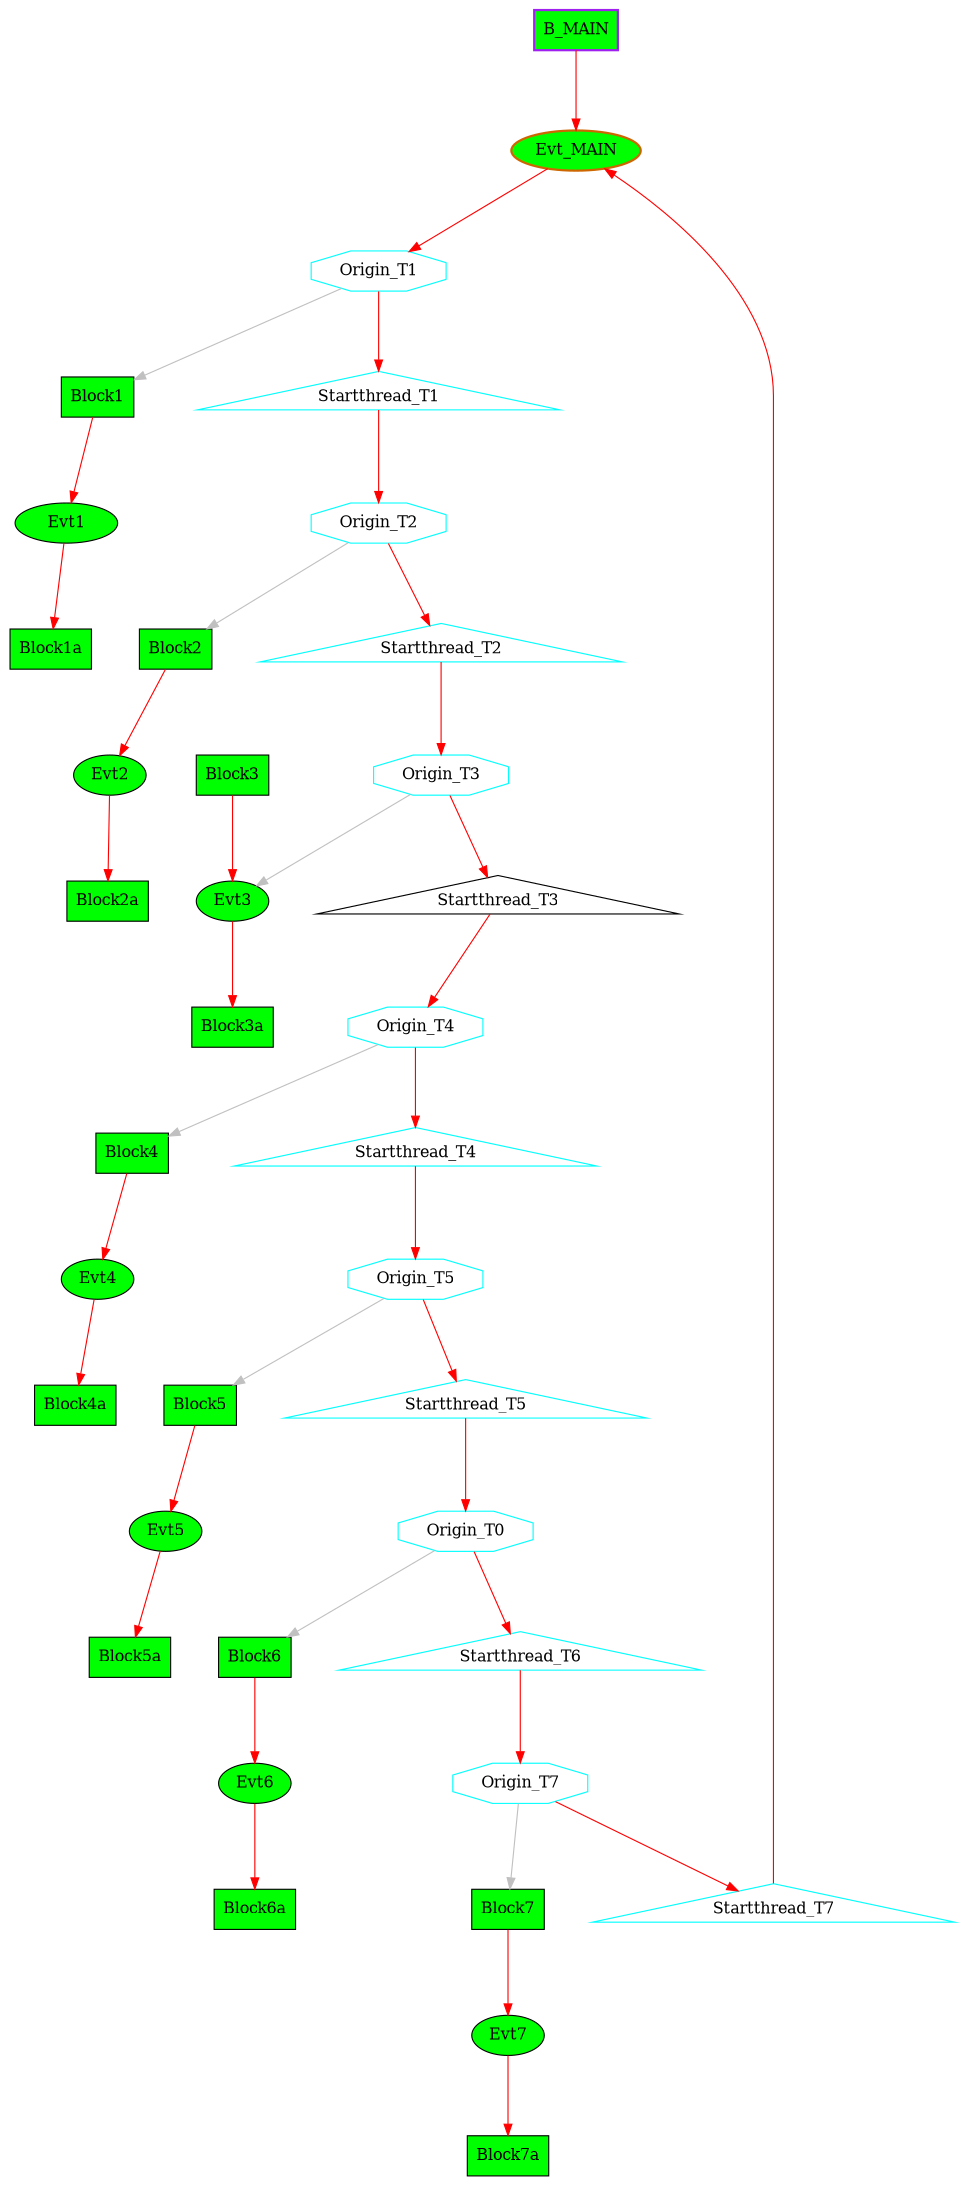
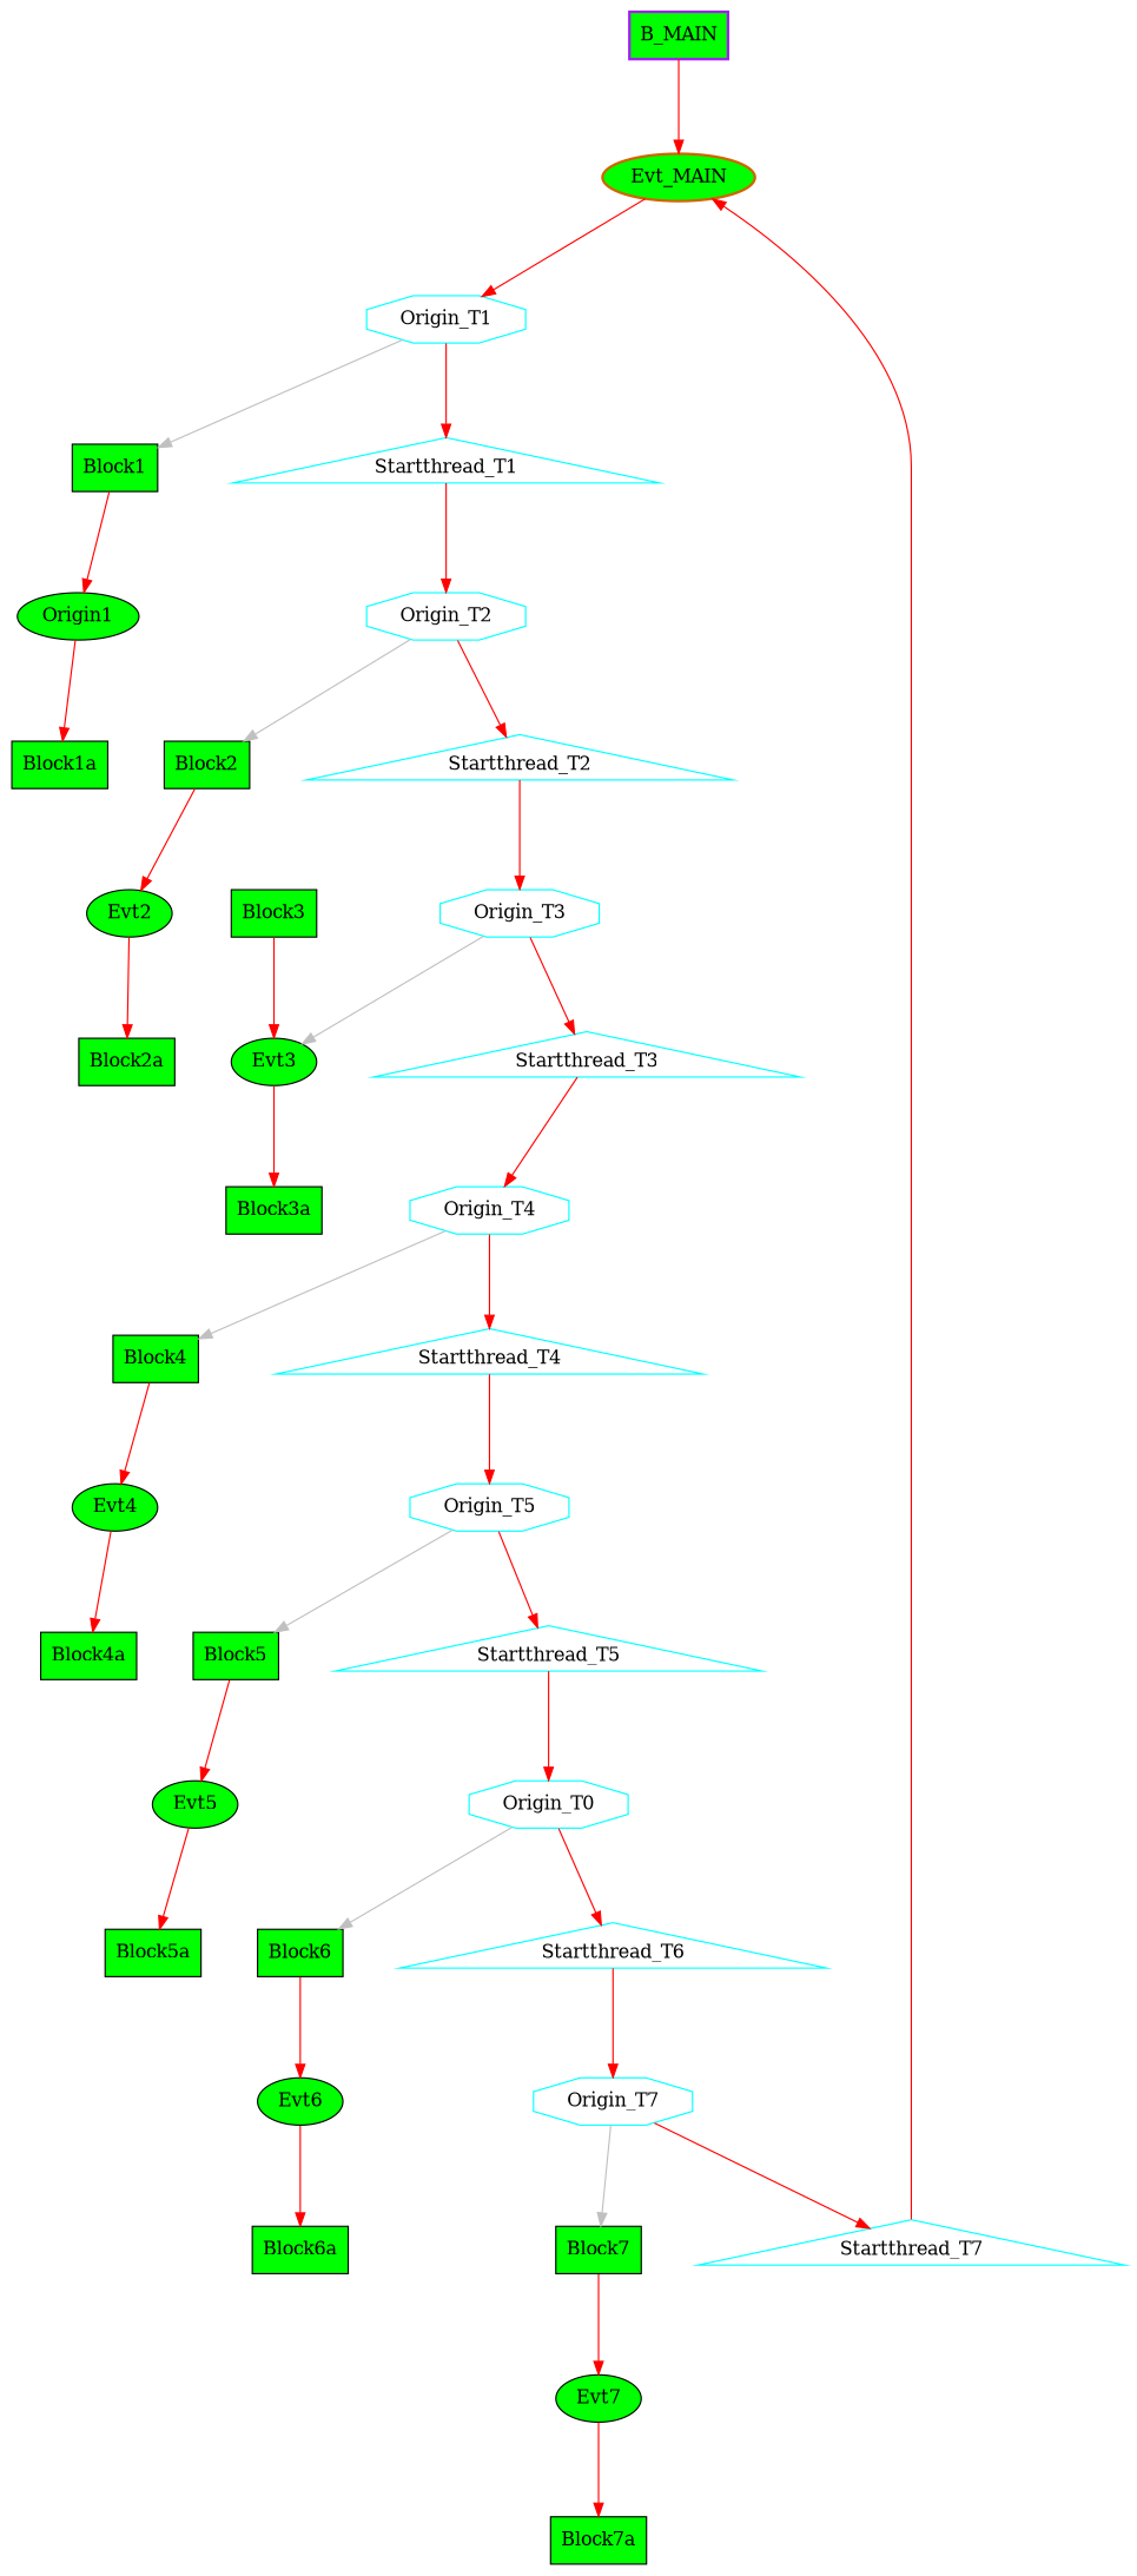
  digraph {
    mindist=1.0
    nodesep=0.6
    rankdir=TB
    ranksep=1.0
    root=Demo
    node [beamproc=undefined bpentry=false bpexit=false color=black cpu=0 fillcolor=green flags="0x00000107" patentry=false patexit=false pattern=MAIN shape=rectangle style=filled type=block]
    edge [color=red type=defdst]
    B_MAIN [color=purple flags="0x00008107" patexit=true penwidth=2 qhi=false qil=false qlo=false tperiod=100000000]
    Evt_MAIN [beamin=0 bpcstart=0 bpid=0 color=darkorange3 evtno=0 fid=1 flags="0x00002102" gid=0 par="0x0000000000000000" patentry=true penwidth=2 reqnobeam=0 shape=oval sid=0 tef=0 toffs=0 type=tmsg vacc=0]
    Origin_T1 [color=cyan fillcolor=white flags="0x0000000d" shape=octagon thread=1 toffs=10000000 type=origin]
    Block1 [pattern=Pattern1 qhi=false qil=false qlo=false tperiod=1000]
-   Evt1 [beamin=0 bpcstart=0 bpid=0 evtno=1 fid=1 flags="0x00000102" gid=0 par="0x0000000000000001" pattern=Pattern1 reqnobeam=0 shape=oval sid=0 tef=0 toffs=0 type=tmsg vacc=0]
+   Evt1 [beamin=0 bpcstart=0 bpid=0 evtno=1 fid=1 flags="0x00000102" gid=0 par="0x0000000000000001" pattern=Pattern1 reqnobeam=0 shape=oval sid=0 tef=0 toffs=0 type=tmsg vacc=0 label=Origin1]
    Block1a [pattern=Pattern1 qhi=false qil=false qlo=false tperiod=1000]
    Block2 [pattern=Pattern2 qhi=false qil=false qlo=false tperiod=1000]
    Evt2 [beamin=0 bpcstart=0 bpid=0 evtno=2 fid=1 flags="0x00000102" gid=0 par="0x0000000000000002" pattern=Pattern2 reqnobeam=0 shape=oval sid=0 tef=0 toffs=0 type=tmsg vacc=0]
    Block2a [pattern=Pattern2 qhi=false qil=false qlo=false tperiod=1000]
    Block3 [pattern=Pattern3 qhi=false qil=false qlo=false tperiod=1000]
    Evt3 [beamin=0 bpcstart=0 bpid=0 evtno=3 fid=1 flags="0x00000102" gid=0 par="0x0000000000000003" pattern=Pattern3 reqnobeam=0 shape=oval sid=0 tef=0 toffs=0 type=tmsg vacc=0]
    Block3a [pattern=Pattern3 qhi=false qil=false qlo=false tperiod=1000]
    Block4 [pattern=Pattern4 qhi=false qil=false qlo=false tperiod=1000]
    Evt4 [beamin=0 bpcstart=0 bpid=0 evtno=4 fid=1 flags="0x00000102" gid=0 par="0x0000000000000004" pattern=Pattern4 reqnobeam=0 shape=oval sid=0 tef=0 toffs=0 type=tmsg vacc=0]
    Block4a [pattern=Pattern4 qhi=false qil=false qlo=false tperiod=1000]
    Block5 [pattern=Pattern5 qhi=false qil=false qlo=false tperiod=1000]
    Evt5 [beamin=0 bpcstart=0 bpid=0 evtno=5 fid=1 flags="0x00000102" gid=0 par="0x0000000000000005" pattern=Pattern5 reqnobeam=0 shape=oval sid=0 tef=0 toffs=0 type=tmsg vacc=0]
    Block5a [pattern=Pattern5 qhi=false qil=false qlo=false tperiod=1000]
    Block6 [pattern=Pattern6 qhi=false qil=false qlo=false tperiod=1000]
    Evt6 [beamin=0 bpcstart=0 bpid=0 evtno=6 fid=1 flags="0x00000102" gid=0 par="0x0000000000000006" pattern=Pattern6 reqnobeam=0 shape=oval sid=0 tef=0 toffs=0 type=tmsg vacc=0]
    Block6a [pattern=Pattern6 qhi=false qil=false qlo=false tperiod=1000]
    Block7 [pattern=Pattern7 qhi=false qil=false qlo=false tperiod=1000]
    Evt7 [beamin=0 bpcstart=0 bpid=0 evtno=7 fid=1 flags="0x00000102" gid=0 par="0x0000000000000007" pattern=Pattern7 reqnobeam=0 shape=oval sid=0 tef=0 toffs=0 type=tmsg vacc=0]
    Block7a [pattern=Pattern7 qhi=false qil=false qlo=false tperiod=1000]
    Startthread_T1 [color=cyan fillcolor=white flags="0x0000000e" shape=triangle startoffs=12000000 thread=1 toffs=12000000 type=startthread]
    Origin_T2 [color=cyan fillcolor=white flags="0x0000000d" shape=octagon thread=2 toffs=20000000 type=origin]
    Startthread_T2 [color=cyan fillcolor=white flags="0x0000000e" shape=triangle startoffs=22000000 thread=2 toffs=22000000 type=startthread]
    Origin_T3 [color=cyan fillcolor=white flags="0x0000000d" shape=octagon thread=3 toffs=30000000 type=origin]
-   Startthread_T3 [fillcolor=white flags="0x0000000e" shape=triangle startoffs=32000000 thread=3 toffs=32000000 type=startthread]
+   Startthread_T3 [color=cyan fillcolor=white flags="0x0000000e" shape=triangle startoffs=32000000 thread=3 toffs=32000000 type=startthread]
    Origin_T4 [color=cyan fillcolor=white flags="0x0000000d" shape=octagon thread=4 toffs=40000000 type=origin]
    Startthread_T4 [color=cyan fillcolor=white flags="0x0000000e" shape=triangle startoffs=42000000 thread=4 toffs=42000000 type=startthread]
    Origin_T5 [color=cyan fillcolor=white flags="0x0000000d" shape=octagon thread=5 toffs=50000000 type=origin]
    Startthread_T5 [color=cyan fillcolor=white flags="0x0000000e" shape=triangle startoffs=52000000 thread=5 toffs=52000000 type=startthread]
    n34 [color=cyan fillcolor=white flags="0x0000000d" label=Origin_T0 shape=octagon thread=6 toffs=60000000 type=origin]
    Startthread_T6 [color=cyan fillcolor=white flags="0x0000000e" shape=triangle startoffs=62000000 thread=6 toffs=62000000 type=startthread]
    Origin_T7 [color=cyan fillcolor=white flags="0x0000000d" shape=octagon thread=7 toffs=70000000 type=origin]
    Startthread_T7 [color=cyan fillcolor=white flags="0x0000000e" shape=triangle startoffs=72000000 thread=7 toffs=72000000 type=startthread]
    B_MAIN -> Evt_MAIN
    Evt_MAIN -> Origin_T1
    Origin_T1 -> Block1 [color=gray type=origindst]
    Origin_T1 -> Startthread_T1
    Block1 -> Evt1
    Evt1 -> Block1a
    Block2 -> Evt2
    Evt2 -> Block2a
    Block3 -> Evt3
    Evt3 -> Block3a
    Block4 -> Evt4
    Evt4 -> Block4a
    Block5 -> Evt5
    Evt5 -> Block5a
    Block6 -> Evt6
    Evt6 -> Block6a
    Block7 -> Evt7
    Evt7 -> Block7a
    Startthread_T1 -> Origin_T2
    Origin_T2 -> Block2 [color=gray type=origindst]
    Origin_T2 -> Startthread_T2
    Startthread_T2 -> Origin_T3
    Origin_T3 -> Evt3 [color=gray type=origindst]
    Origin_T3 -> Startthread_T3
    Startthread_T3 -> Origin_T4
    Origin_T4 -> Block4 [color=gray type=origindst]
    Origin_T4 -> Startthread_T4
    Startthread_T4 -> Origin_T5
    Origin_T5 -> Block5 [color=gray type=origindst]
    Origin_T5 -> Startthread_T5
    Startthread_T5 -> n34
    n34 -> Block6 [color=gray type=origindst]
    n34 -> Startthread_T6
    Startthread_T6 -> Origin_T7
    Origin_T7 -> Block7 [color=gray type=origindst]
    Origin_T7 -> Startthread_T7
    Startthread_T7 -> Evt_MAIN
  }
